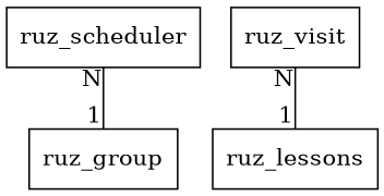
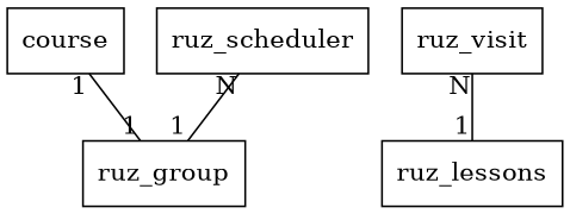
  digraph {
    rankdir=BT
    node [shape=record]
    edge [arrowhead=none arrowtail=normal dir=forward headlabel=N taillabel=1]
+   n1 [label="{<f0> course}"]
    n2 [label="{<f0> ruz_group}"]
    n3 [label="{<f0> ruz_scheduler}"]
    n4 [label="{<f0> ruz_lessons}"]
    n5 [label="{<f0> ruz_visit}"]
+   n2 -> n1 [headlabel=1]
    n2 -> n3
    n4 -> n5
  }
